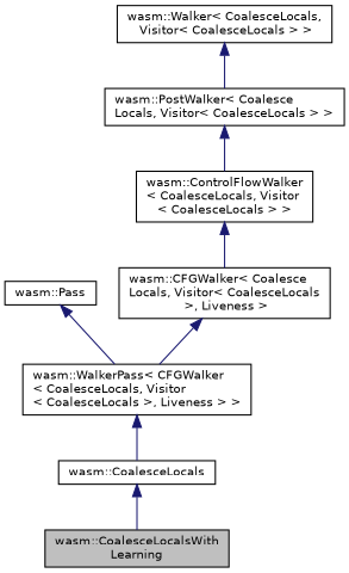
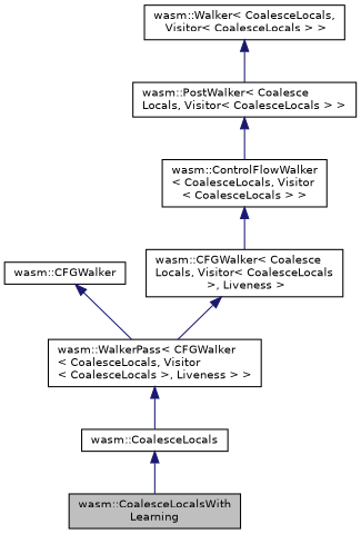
  digraph {
    rankdir=TB
    node [color=black fillcolor=white fontname=Helvetica fontsize=10 shape=record style=filled]
    edge [color=midnightblue dir=back fontname=Helvetica fontsize=10 labelfontname=Helvetica labelfontsize=10 style=solid]
    n1 [fillcolor=grey75 fontcolor=black height=0.2 label="wasm::CoalesceLocalsWith\lLearning" width=0.4]
    n2 [height=0.2 label="wasm::CoalesceLocals" width=0.4]
    n3 [height=0.2 label="wasm::WalkerPass\< CFGWalker\l\< CoalesceLocals, Visitor\l\< CoalesceLocals \>, Liveness \> \>" width=0.4]
-   n4 [height=0.2 label="wasm::Pass" width=0.4]
+   n4 [height=0.2 label="wasm::CFGWalker" width=0.4]
    n5 [height=0.2 label="wasm::CFGWalker\< Coalesce\lLocals, Visitor\< CoalesceLocals\l \>, Liveness \>" width=0.4]
    n6 [height=0.2 label="wasm::ControlFlowWalker\l\< CoalesceLocals, Visitor\l\< CoalesceLocals \> \>" width=0.4]
    n7 [height=0.2 label="wasm::PostWalker\< Coalesce\lLocals, Visitor\< CoalesceLocals \> \>" width=0.4]
    n8 [height=0.2 label="wasm::Walker\< CoalesceLocals,\l Visitor\< CoalesceLocals \> \>" width=0.4]
    n2 -> n1
    n3 -> n2
    n4 -> n3
    n5 -> n3
    n6 -> n5
    n7 -> n6
    n8 -> n7
  }
